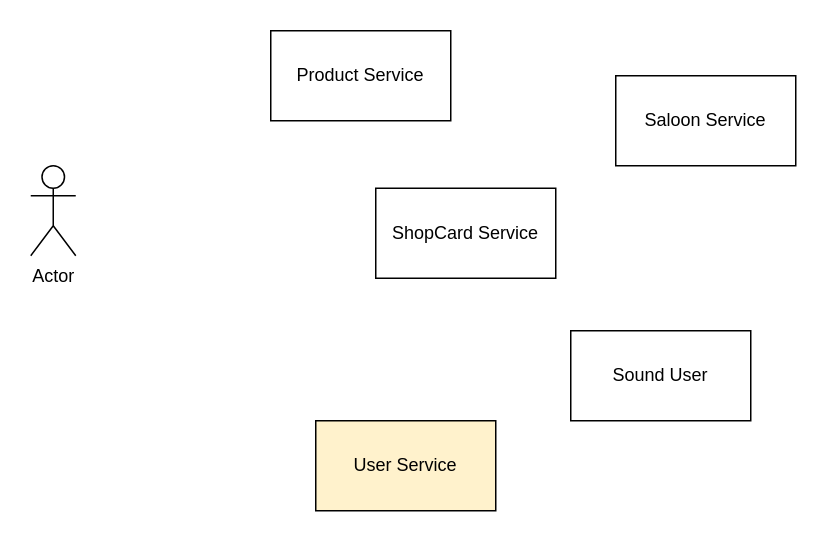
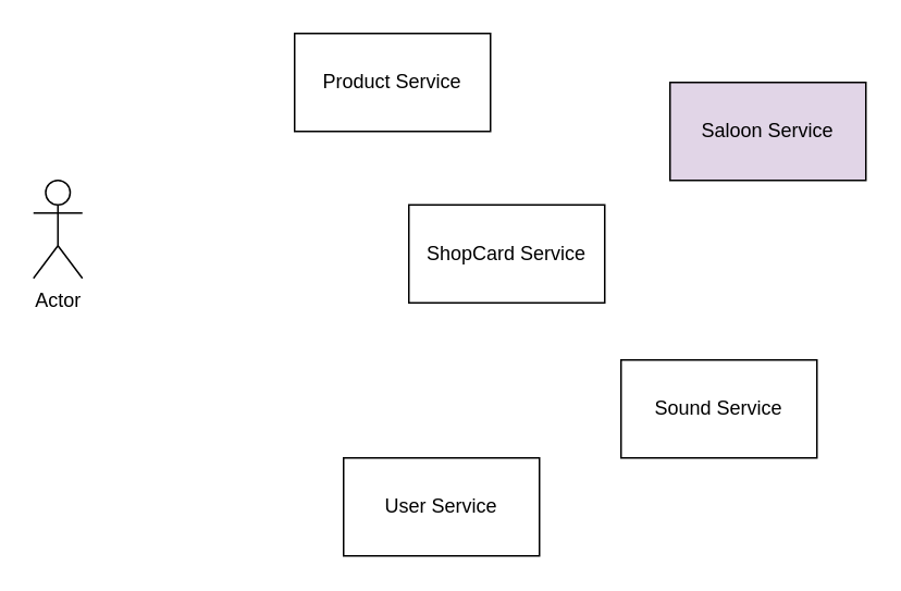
  <mxCell id="0" />
  <mxCell id="1" parent="0" />
  <mxCell id="2" value="Actor" style="shape=umlActor;verticalLabelPosition=bottom;verticalAlign=top;html=1;outlineConnect=0;" vertex="1" parent="1"><mxGeometry x="20" y="110" width="30" height="60" as="geometry" /></mxCell>
  <mxCell id="3" value="Product Service" style="rounded=0;whiteSpace=wrap;html=1;" vertex="1" parent="1"><mxGeometry x="180" y="20" width="120" height="60" as="geometry" /></mxCell>
  <mxCell id="4" value="ShopCard Service" style="rounded=0;whiteSpace=wrap;html=1;" vertex="1" parent="1"><mxGeometry x="250" y="125" width="120" height="60" as="geometry" /></mxCell>
- <mxCell id="5" value="Saloon Service" style="rounded=0;whiteSpace=wrap;html=1;" vertex="1" parent="1"><mxGeometry x="410" y="50" width="120" height="60" as="geometry" /></mxCell>
- <mxCell id="6" value="User Service" style="rounded=0;whiteSpace=wrap;html=1;fillColor=#fff2cc;" vertex="1" parent="1"><mxGeometry x="210" y="280" width="120" height="60" as="geometry" /></mxCell>
- <mxCell id="7" value="Sound User" style="rounded=0;whiteSpace=wrap;html=1;" vertex="1" parent="1"><mxGeometry x="380" y="220" width="120" height="60" as="geometry" /></mxCell>
+ <mxCell id="5" value="Saloon Service" style="rounded=0;whiteSpace=wrap;html=1;fillColor=#e1d5e7;" vertex="1" parent="1"><mxGeometry x="410" y="50" width="120" height="60" as="geometry" /></mxCell>
+ <mxCell id="6" value="User Service" style="rounded=0;whiteSpace=wrap;html=1;" vertex="1" parent="1"><mxGeometry x="210" y="280" width="120" height="60" as="geometry" /></mxCell>
+ <mxCell id="7" value="Sound Service" style="rounded=0;whiteSpace=wrap;html=1;" vertex="1" parent="1"><mxGeometry x="380" y="220" width="120" height="60" as="geometry" /></mxCell>
